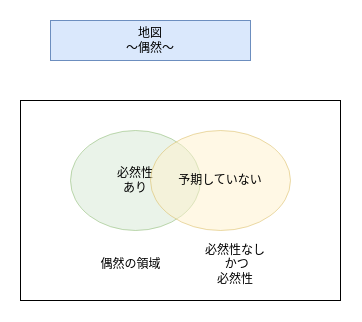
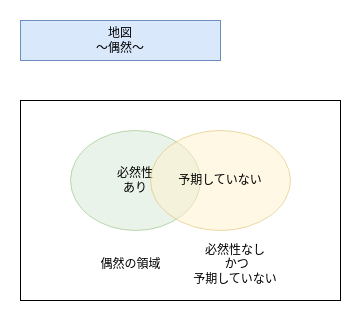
  <mxCell id="0" />
  <mxCell id="1" parent="0" />
- <mxCell id="2" value="地図&lt;div&gt;～偶然～&lt;/div&gt;" style="text;html=1;align=center;verticalAlign=middle;whiteSpace=wrap;rounded=0;fillColor=#dae8fc;strokeColor=#6c8ebf;" parent="1" vertex="1"><mxGeometry x="50" y="20" width="200" height="40" as="geometry" /></mxCell>
+ <mxCell id="2" value="地図&lt;div&gt;～偶然～&lt;/div&gt;" style="text;html=1;align=center;verticalAlign=middle;whiteSpace=wrap;rounded=0;fillColor=#dae8fc;strokeColor=#6c8ebf;" parent="1" vertex="1"><mxGeometry x="20" y="20" width="200" height="40" as="geometry" /></mxCell>
  <mxCell id="3" value="" style="rounded=0;whiteSpace=wrap;html=1;" parent="1" vertex="1"><mxGeometry x="20" y="100" width="320" height="200" as="geometry" /></mxCell>
  <mxCell id="4" value="必然性&lt;div&gt;あり&lt;/div&gt;" style="ellipse;whiteSpace=wrap;html=1;opacity=50;fillColor=#d5e8d4;strokeColor=#82b366;" parent="1" vertex="1"><mxGeometry x="70" y="130" width="130" height="100" as="geometry" /></mxCell>
  <mxCell id="5" value="予期していない" style="ellipse;whiteSpace=wrap;html=1;opacity=50;strokeColor=#d6b656;fillColor=#fff2cc;" parent="1" vertex="1"><mxGeometry x="150" y="130" width="140" height="100" as="geometry" /></mxCell>
- <mxCell id="6" value="必然性なし&lt;div&gt;&amp;nbsp;かつ&lt;div&gt;必然性&lt;/div&gt;&lt;/div&gt;" style="text;html=1;align=center;verticalAlign=middle;whiteSpace=wrap;rounded=0;" vertex="1" parent="1"><mxGeometry x="180" y="239" width="110" height="49" as="geometry" /></mxCell>
+ <mxCell id="6" value="必然性なし&lt;div&gt;&amp;nbsp;かつ&lt;div&gt;予期していない&lt;/div&gt;&lt;/div&gt;" style="text;html=1;align=center;verticalAlign=middle;whiteSpace=wrap;rounded=0;" vertex="1" parent="1"><mxGeometry x="180" y="239" width="110" height="49" as="geometry" /></mxCell>
  <mxCell id="7" value="偶然の領域" style="text;html=1;align=center;verticalAlign=middle;whiteSpace=wrap;rounded=0;" vertex="1" parent="1"><mxGeometry x="90" y="249" width="81.26" height="30" as="geometry" /></mxCell>
